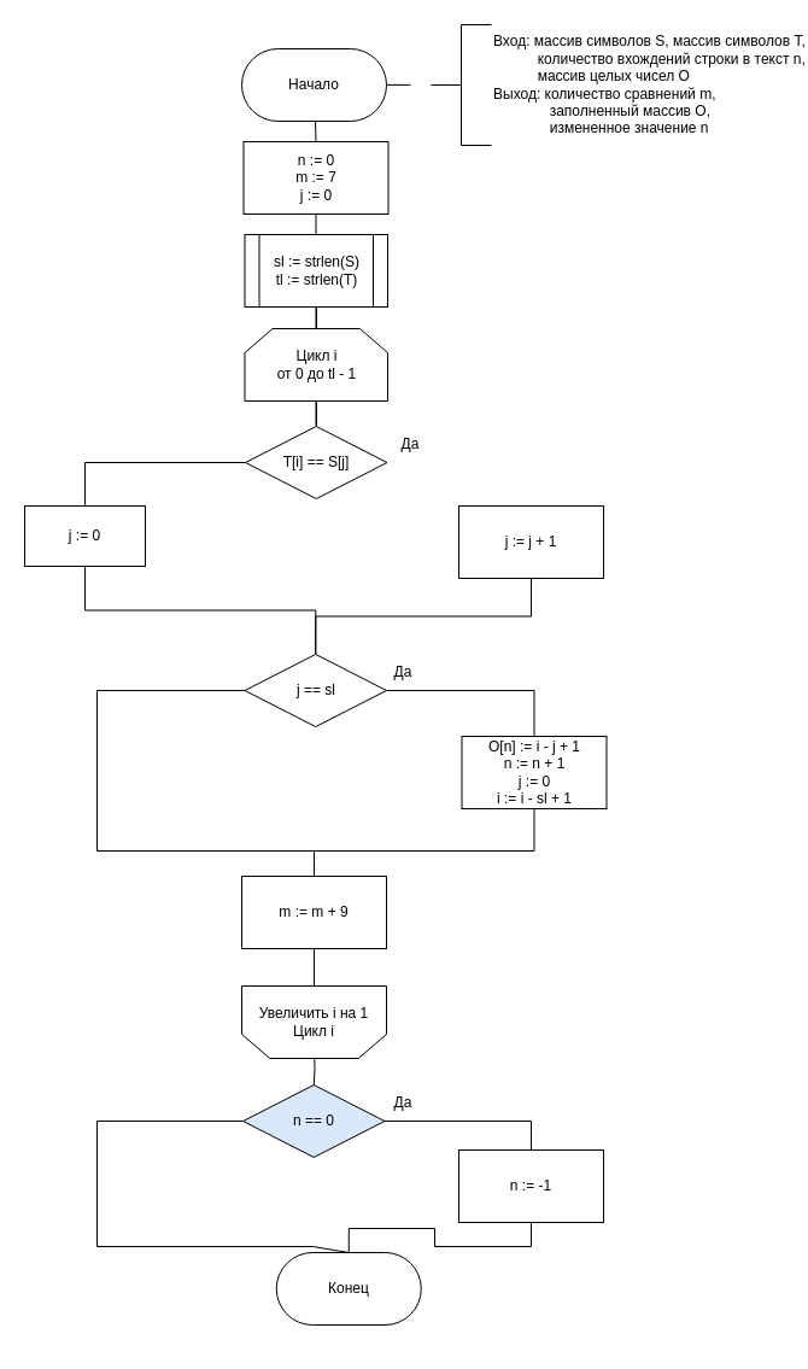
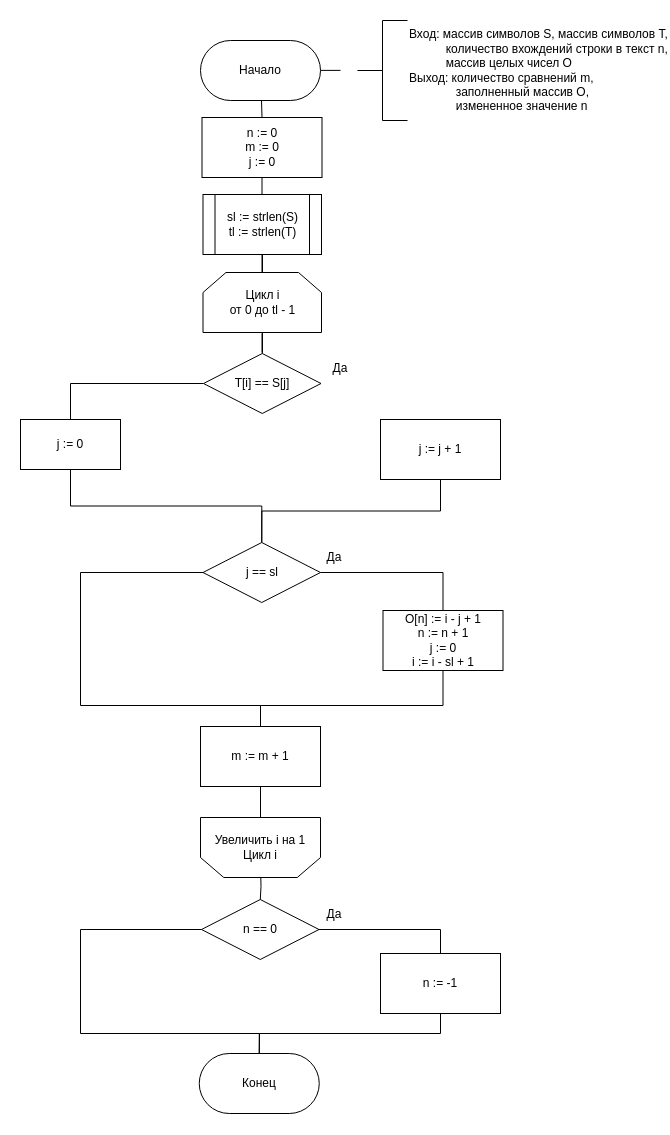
  <mxCell id="0" />
  <mxCell id="1" parent="0" />
  <mxCell id="2" value="" style="endArrow=none;html=1;rounded=0;exitX=0.5;exitY=0;exitDx=0;exitDy=0;entryX=0.5;entryY=1;entryDx=0;entryDy=0;entryPerimeter=0;" parent="1" source="7" edge="1"><mxGeometry width="50" height="50" relative="1" as="geometry"><mxPoint x="261" y="143" as="sourcePoint" /><mxPoint x="261" y="100" as="targetPoint" /></mxGeometry></mxCell>
  <mxCell id="3" value="&lt;div&gt;Вход: массив символов S, массив символов T,&lt;/div&gt;&lt;div&gt;&lt;span style=&quot;white-space: pre;&quot;&gt;&#09;&lt;/span&gt;&amp;nbsp;&amp;nbsp; количество вхождений строки в текст n,&lt;/div&gt;&lt;div&gt;&lt;span style=&quot;white-space: pre;&quot;&gt;&#09;&lt;/span&gt;&amp;nbsp;&amp;nbsp; массив целых чисел O&lt;br&gt;&lt;/div&gt;&lt;div&gt;Выход: количество сравнений m,&lt;/div&gt;&lt;div&gt;&amp;nbsp;&amp;nbsp;&amp;nbsp;&amp;nbsp;&amp;nbsp;&amp;nbsp;&amp;nbsp;&amp;nbsp;&amp;nbsp;&amp;nbsp;&amp;nbsp;&amp;nbsp;&amp;nbsp; заполненный массив O,&lt;/div&gt;&lt;div&gt;&amp;nbsp;&amp;nbsp;&amp;nbsp;&amp;nbsp;&amp;nbsp;&amp;nbsp;&amp;nbsp;&amp;nbsp;&amp;nbsp;&amp;nbsp;&amp;nbsp;&amp;nbsp;&amp;nbsp; измененное значение n&lt;br&gt;&lt;/div&gt;" style="strokeWidth=1;html=1;shape=mxgraph.flowchart.annotation_2;align=left;labelPosition=right;pointerEvents=1;verticalAlign=middle;" parent="1" vertex="1"><mxGeometry x="357" y="20" width="50" height="100" as="geometry" /></mxCell>
  <mxCell id="4" value="Начало" style="rounded=1;whiteSpace=wrap;html=1;strokeWidth=1;imageHeight=24;imageWidth=24;arcSize=50;" parent="1" vertex="1"><mxGeometry x="200" y="40" width="120" height="60" as="geometry" /></mxCell>
  <mxCell id="5" value="" style="endArrow=none;html=1;rounded=0;entryX=1;entryY=0.5;entryDx=0;entryDy=0;" parent="1" edge="1"><mxGeometry width="50" height="50" relative="1" as="geometry"><mxPoint x="340" y="69.89" as="sourcePoint" /><mxPoint x="320" y="69.89" as="targetPoint" /></mxGeometry></mxCell>
  <mxCell id="6" value="" style="edgeStyle=orthogonalEdgeStyle;rounded=0;orthogonalLoop=1;jettySize=auto;html=1;endArrow=none;endFill=0;" parent="1" source="7" target="10" edge="1"><mxGeometry relative="1" as="geometry" /></mxCell>
- <mxCell id="7" value="&lt;div&gt;n := 0&lt;/div&gt;&lt;div&gt;m := 7&lt;/div&gt;&lt;div&gt;j := 0&lt;br&gt;&lt;/div&gt;" style="rounded=0;whiteSpace=wrap;html=1;" parent="1" vertex="1"><mxGeometry x="201.5" y="117" width="120" height="60" as="geometry" /></mxCell>
- <mxCell id="8" value="Конец" style="rounded=1;whiteSpace=wrap;html=1;strokeWidth=1;imageHeight=24;imageWidth=24;arcSize=50;" parent="1" vertex="1"><mxGeometry x="228.75" y="1038" width="120" height="60" as="geometry" /></mxCell>
+ <mxCell id="7" value="&lt;div&gt;n := 0&lt;/div&gt;&lt;div&gt;m := 0&lt;/div&gt;&lt;div&gt;j := 0&lt;br&gt;&lt;/div&gt;" style="rounded=0;whiteSpace=wrap;html=1;" parent="1" vertex="1"><mxGeometry x="201.5" y="117" width="120" height="60" as="geometry" /></mxCell>
+ <mxCell id="8" value="Конец" style="rounded=1;whiteSpace=wrap;html=1;strokeWidth=1;imageHeight=24;imageWidth=24;arcSize=50;" parent="1" vertex="1"><mxGeometry x="198.75" y="1053" width="120" height="60" as="geometry" /></mxCell>
  <mxCell id="9" value="" style="edgeStyle=orthogonalEdgeStyle;rounded=0;orthogonalLoop=1;jettySize=auto;html=1;endArrow=none;endFill=0;" parent="1" source="10" target="12" edge="1"><mxGeometry relative="1" as="geometry" /></mxCell>
  <mxCell id="10" value="&lt;div&gt;sl := strlen(S)&lt;/div&gt;&lt;div&gt;tl := strlen(T)&lt;/div&gt;" style="shape=process;whiteSpace=wrap;html=1;backgroundOutline=1;" parent="1" vertex="1"><mxGeometry x="202.5" y="194" width="118.5" height="60" as="geometry" /></mxCell>
  <mxCell id="11" value="" style="edgeStyle=orthogonalEdgeStyle;rounded=0;orthogonalLoop=1;jettySize=auto;html=1;endArrow=none;endFill=0;" parent="1" source="12" target="14" edge="1"><mxGeometry relative="1" as="geometry" /></mxCell>
  <mxCell id="12" value="&lt;div&gt;Цикл i&lt;/div&gt;&lt;div&gt;от 0 до tl - 1&lt;br&gt;&lt;/div&gt;" style="strokeWidth=1;html=1;shape=stencil(1VbBcoIwEP0ajjiRjFaPHWpPjhcPPa+4asaQMAlV+/eNLEwJFktjL53hkH0L7+1bsoGIp/YABUYJU5BjxF+iJFlqXThgKXJRutAtD5SYMgrPFM5nFIItMCsJO4ERsJFIGVsafcSz2JY1g1AHNMTKFxF7dvdcL55mWilHIrSyXqaVd2QglHuWXYiMjSYk81HHFBVOIccSjYd+2VsRECWvwUrjYUrrACXfUaP7k9Lb75XGYUqLkO51tcYDxVYBvtiIJR25+Wyg3jpIbx7qLqiXzdQFuOvR46lD+gaQpxvIjnuj39X22yoLuA73TaJJ5/qErU3X6dW9BjQMUqgWw9PDDJ0G/gHFdBAFmMwtjD/oxvdxieEibGx0CddX4eUkmD3GjiXeSdh7KXtGLFpwPW9NtTygWt8w+09+/WInk0fthuyQkI2eSW3xznng8Jthq9CeCeXpThu8M7o7ISV9ovtOhRuCCqVfhgr4BA==);whiteSpace=wrap;shadow=0;comic=0;direction=east;" parent="1" vertex="1"><mxGeometry x="202.5" y="272" width="118.5" height="60" as="geometry" /></mxCell>
  <mxCell id="13" style="edgeStyle=orthogonalEdgeStyle;rounded=0;orthogonalLoop=1;jettySize=auto;html=1;exitX=0;exitY=0.5;exitDx=0;exitDy=0;entryX=0.5;entryY=0;entryDx=0;entryDy=0;endArrow=none;endFill=0;" parent="1" source="14" target="18" edge="1"><mxGeometry relative="1" as="geometry" /></mxCell>
  <mxCell id="14" value="T[i] == S[j]" style="rhombus;whiteSpace=wrap;html=1;" parent="1" vertex="1"><mxGeometry x="203" y="353" width="117.5" height="60" as="geometry" /></mxCell>
  <mxCell id="15" style="edgeStyle=orthogonalEdgeStyle;rounded=0;orthogonalLoop=1;jettySize=auto;html=1;exitX=0.5;exitY=1;exitDx=0;exitDy=0;entryX=0.5;entryY=0;entryDx=0;entryDy=0;endArrow=none;endFill=0;" parent="1" source="16" target="20" edge="1"><mxGeometry relative="1" as="geometry" /></mxCell>
  <mxCell id="16" value="j := j + 1" style="rounded=0;whiteSpace=wrap;html=1;" parent="1" vertex="1"><mxGeometry x="380" y="419" width="120" height="60" as="geometry" /></mxCell>
  <mxCell id="17" style="edgeStyle=orthogonalEdgeStyle;rounded=0;orthogonalLoop=1;jettySize=auto;html=1;exitX=0.5;exitY=1;exitDx=0;exitDy=0;entryX=0.5;entryY=0;entryDx=0;entryDy=0;endArrow=none;endFill=0;" parent="1" source="18" target="20" edge="1"><mxGeometry relative="1" as="geometry" /></mxCell>
  <mxCell id="18" value="j := 0" style="rounded=0;whiteSpace=wrap;html=1;" parent="1" vertex="1"><mxGeometry x="20" y="419" width="100" height="50" as="geometry" /></mxCell>
  <mxCell id="19" style="edgeStyle=orthogonalEdgeStyle;rounded=0;orthogonalLoop=1;jettySize=auto;html=1;exitX=1;exitY=0.5;exitDx=0;exitDy=0;entryX=0.5;entryY=0;entryDx=0;entryDy=0;endArrow=none;endFill=0;" parent="1" source="20" target="22" edge="1"><mxGeometry relative="1" as="geometry" /></mxCell>
  <mxCell id="20" value="j == sl" style="rhombus;whiteSpace=wrap;html=1;" parent="1" vertex="1"><mxGeometry x="202.5" y="542" width="117.5" height="60" as="geometry" /></mxCell>
  <mxCell id="21" style="edgeStyle=orthogonalEdgeStyle;rounded=0;orthogonalLoop=1;jettySize=auto;html=1;exitX=0.5;exitY=1;exitDx=0;exitDy=0;entryX=0.5;entryY=0;entryDx=0;entryDy=0;endArrow=none;endFill=0;" parent="1" source="22" target="24" edge="1"><mxGeometry relative="1" as="geometry"><Array as="points"><mxPoint x="443" y="705" /><mxPoint x="260" y="705" /></Array></mxGeometry></mxCell>
  <mxCell id="22" value="&lt;div&gt;O[n] := i - j + 1&lt;/div&gt;&lt;div&gt;n := n + 1&lt;/div&gt;&lt;div&gt;&lt;div&gt;j := 0&lt;/div&gt;&lt;div&gt;i := i - sl + 1&lt;br&gt;&lt;/div&gt;&lt;/div&gt;" style="rounded=0;whiteSpace=wrap;html=1;" parent="1" vertex="1"><mxGeometry x="382.5" y="610" width="120" height="60" as="geometry" /></mxCell>
  <mxCell id="23" value="" style="edgeStyle=orthogonalEdgeStyle;rounded=0;orthogonalLoop=1;jettySize=auto;html=1;endArrow=none;endFill=0;" parent="1" source="24" target="30" edge="1"><mxGeometry relative="1" as="geometry" /></mxCell>
- <mxCell id="24" value="m := m + 9" style="rounded=0;whiteSpace=wrap;html=1;" parent="1" vertex="1"><mxGeometry x="200" y="726" width="120" height="60" as="geometry" /></mxCell>
+ <mxCell id="24" value="m := m + 1" style="rounded=0;whiteSpace=wrap;html=1;" parent="1" vertex="1"><mxGeometry x="200" y="726" width="120" height="60" as="geometry" /></mxCell>
  <mxCell id="25" style="edgeStyle=orthogonalEdgeStyle;rounded=0;orthogonalLoop=1;jettySize=auto;html=1;exitX=1;exitY=0.5;exitDx=0;exitDy=0;entryX=0.5;entryY=0;entryDx=0;entryDy=0;endArrow=none;endFill=0;" parent="1" source="26" target="28" edge="1"><mxGeometry relative="1" as="geometry" /></mxCell>
- <mxCell id="26" value="n == 0" style="rhombus;whiteSpace=wrap;html=1;fillColor=#dae8fc;" parent="1" vertex="1"><mxGeometry x="201" y="899" width="117.5" height="60" as="geometry" /></mxCell>
+ <mxCell id="26" value="n == 0" style="rhombus;whiteSpace=wrap;html=1;" parent="1" vertex="1"><mxGeometry x="201" y="899" width="117.5" height="60" as="geometry" /></mxCell>
  <mxCell id="27" style="edgeStyle=orthogonalEdgeStyle;rounded=0;orthogonalLoop=1;jettySize=auto;html=1;exitX=0.5;exitY=1;exitDx=0;exitDy=0;entryX=0.5;entryY=0;entryDx=0;entryDy=0;endArrow=none;endFill=0;" parent="1" source="28" target="8" edge="1"><mxGeometry relative="1" as="geometry" /></mxCell>
  <mxCell id="28" value="n := -1" style="rounded=0;whiteSpace=wrap;html=1;" parent="1" vertex="1"><mxGeometry x="380" y="953" width="120" height="60" as="geometry" /></mxCell>
  <mxCell id="29" value="" style="edgeStyle=orthogonalEdgeStyle;rounded=0;orthogonalLoop=1;jettySize=auto;html=1;endArrow=none;endFill=0;" parent="1" target="26" edge="1"><mxGeometry relative="1" as="geometry"><mxPoint x="260" y="865" as="sourcePoint" /></mxGeometry></mxCell>
  <mxCell id="30" value="Увеличить i на 1&lt;br&gt;Цикл i" style="strokeWidth=1;html=1;shape=stencil(1VbBcoIwEP0ajjiRjFaPHWpPjhcPPa+4asaQMAlV+/eNLEwJFktjL53hkH0L7+1bsoGIp/YABUYJU5BjxF+iJFlqXThgKXJRutAtD5SYMgrPFM5nFIItMCsJO4ERsJFIGVsafcSz2JY1g1AHNMTKFxF7dvdcL55mWilHIrSyXqaVd2QglHuWXYiMjSYk81HHFBVOIccSjYd+2VsRECWvwUrjYUrrACXfUaP7k9Lb75XGYUqLkO51tcYDxVYBvtiIJR25+Wyg3jpIbx7qLqiXzdQFuOvR46lD+gaQpxvIjnuj39X22yoLuA73TaJJ5/qErU3X6dW9BjQMUqgWw9PDDJ0G/gHFdBAFmMwtjD/oxvdxieEibGx0CddX4eUkmD3GjiXeSdh7KXtGLFpwPW9NtTygWt8w+09+/WInk0fthuyQkI2eSW3xznng8Jthq9CeCeXpThu8M7o7ISV9ovtOhRuCCqVfhgr4BA==);whiteSpace=wrap;shadow=0;comic=0;direction=west;" parent="1" vertex="1"><mxGeometry x="200" y="817" width="120" height="60" as="geometry" /></mxCell>
  <mxCell id="31" value="" style="endArrow=none;html=1;rounded=0;entryX=0;entryY=0.5;entryDx=0;entryDy=0;exitX=0.5;exitY=0;exitDx=0;exitDy=0;" parent="1" source="24" target="20" edge="1"><mxGeometry width="50" height="50" relative="1" as="geometry"><mxPoint x="270" y="855" as="sourcePoint" /><mxPoint x="320" y="805" as="targetPoint" /><Array as="points"><mxPoint x="260" y="705" /><mxPoint x="80" y="705" /><mxPoint x="80" y="572" /></Array></mxGeometry></mxCell>
  <mxCell id="32" value="" style="endArrow=none;html=1;rounded=0;exitX=0.5;exitY=0;exitDx=0;exitDy=0;entryX=0;entryY=0.5;entryDx=0;entryDy=0;" parent="1" source="8" target="26" edge="1"><mxGeometry width="50" height="50" relative="1" as="geometry"><mxPoint x="90" y="843" as="sourcePoint" /><mxPoint x="140" y="793" as="targetPoint" /><Array as="points"><mxPoint x="259" y="1033" /><mxPoint x="80" y="1033" /><mxPoint x="80" y="929" /></Array></mxGeometry></mxCell>
  <mxCell id="33" value="Да" style="text;html=1;strokeColor=none;fillColor=none;align=center;verticalAlign=middle;whiteSpace=wrap;rounded=0;" parent="1" vertex="1"><mxGeometry x="310" y="353" width="60" height="30" as="geometry" /></mxCell>
  <mxCell id="34" value="Да" style="text;html=1;strokeColor=none;fillColor=none;align=center;verticalAlign=middle;whiteSpace=wrap;rounded=0;" parent="1" vertex="1"><mxGeometry x="304" y="542" width="60" height="30" as="geometry" /></mxCell>
  <mxCell id="35" value="Да" style="text;html=1;strokeColor=none;fillColor=none;align=center;verticalAlign=middle;whiteSpace=wrap;rounded=0;" parent="1" vertex="1"><mxGeometry x="304" y="899" width="60" height="30" as="geometry" /></mxCell>
